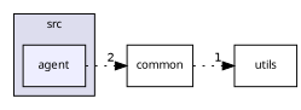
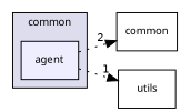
  digraph {
    compound=true
    fontname="Noto Sans"
    rankdir=LR
    node [fontname="Noto Sans" fontsize=10 shape=box]
    edge [fontname="Noto Sans" labeldistance=1.5 labelfontname=Helvetica labelfontsize=10 style=dotted]
    n1 [fillcolor="#eeeeff" label=agent pencolor=black style=filled]
    n2 [label=common]
    n3 [label=utils]
    subgraph cluster_1 {
      bgcolor="#ddddee"
      fontsize=10
-     label=src
+     label=common
      pencolor=black
      n1
    }
    n1 -> n2 [headlabel=2]
-   n2 -> n3 [headlabel=1]
+   n1 -> n3 [headlabel=1]
  }
